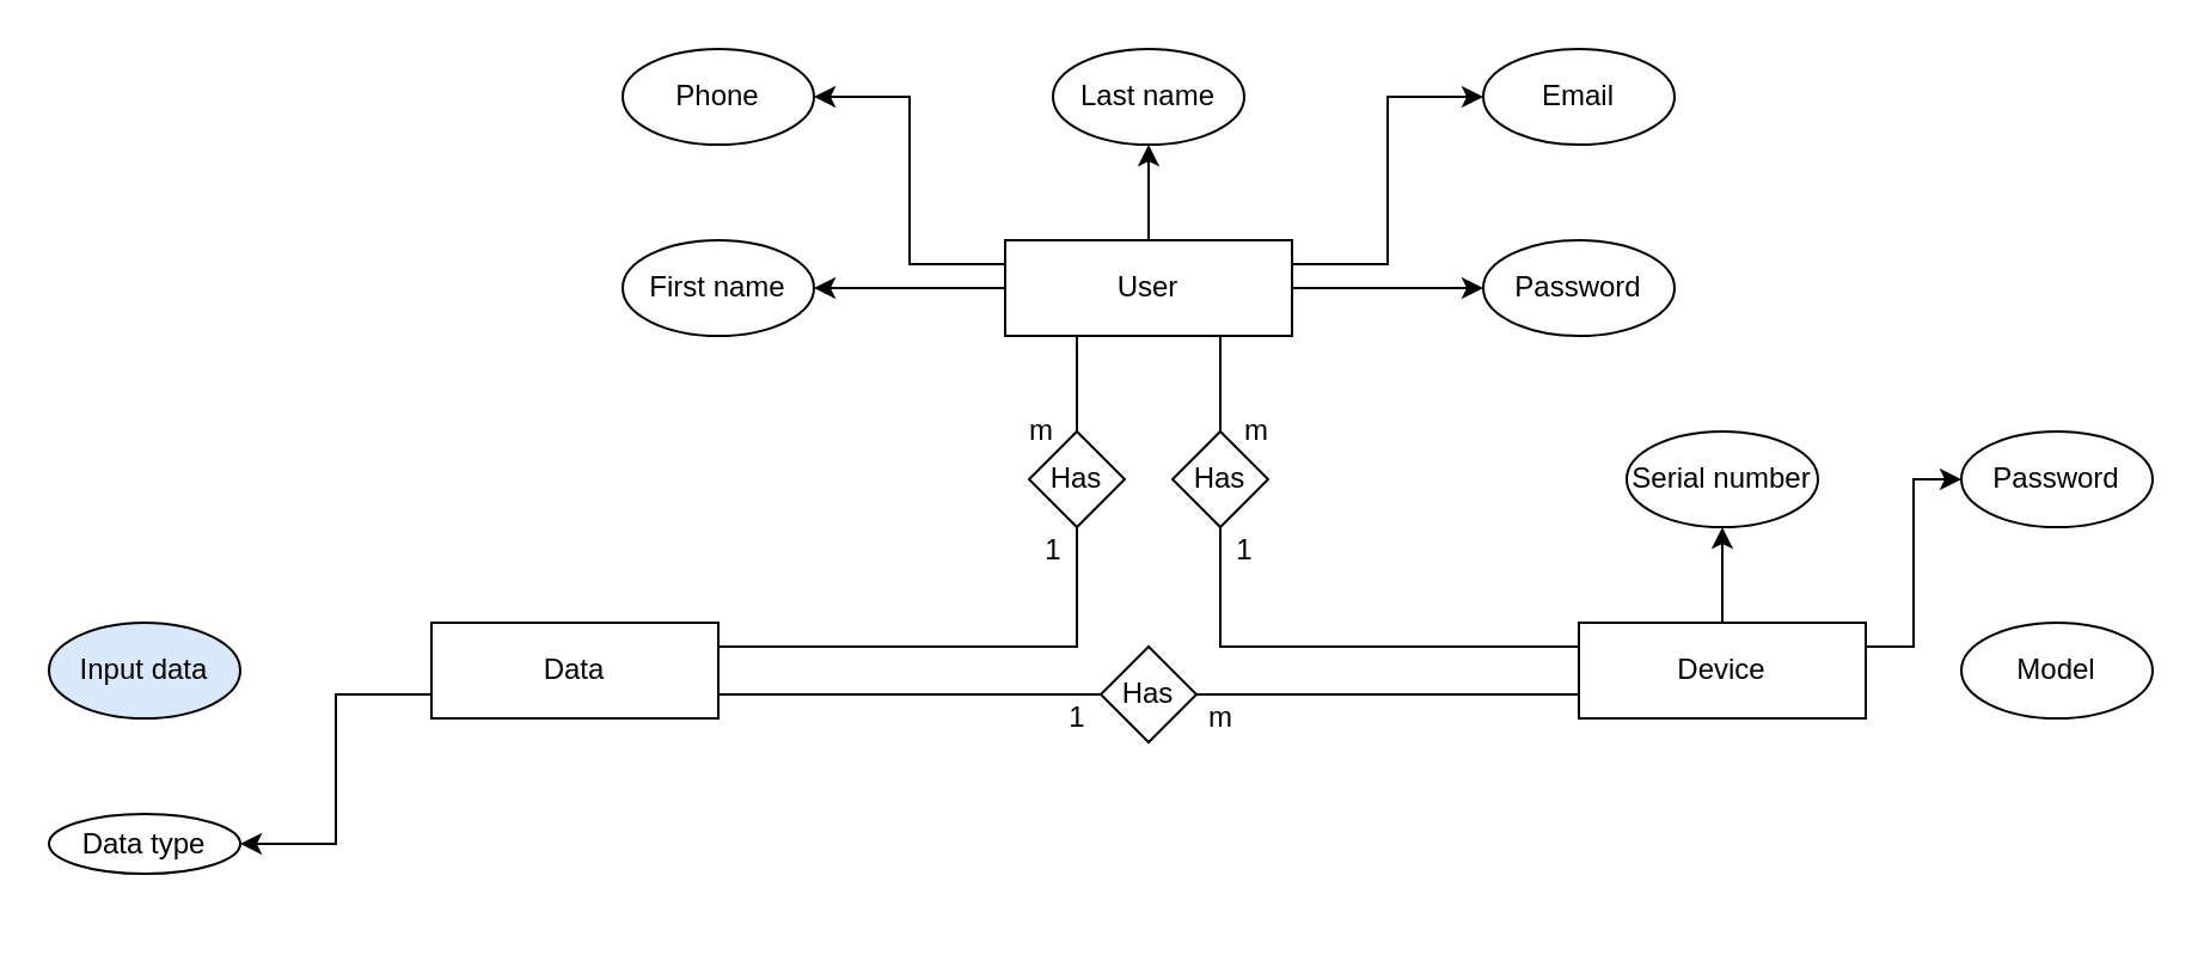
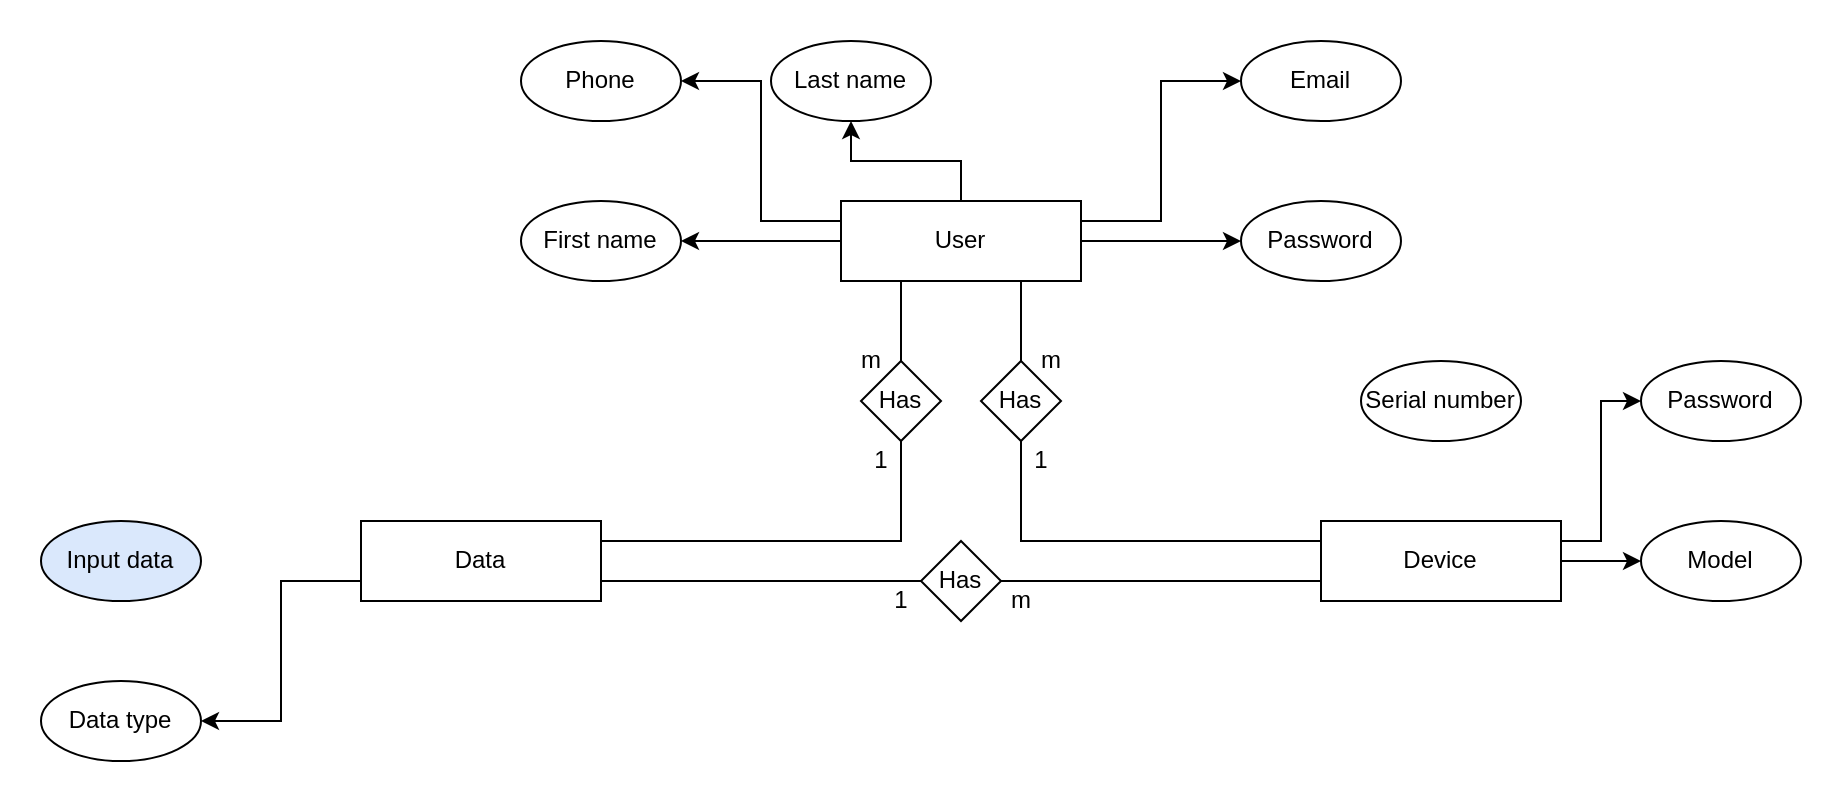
  <mxCell id="0" />
  <mxCell id="1" parent="0" />
  <mxCell id="2" style="edgeStyle=orthogonalEdgeStyle;rounded=0;orthogonalLoop=1;jettySize=auto;html=1;exitX=0;exitY=0.5;exitDx=0;exitDy=0;" edge="1" parent="1" source="9" target="11"><mxGeometry relative="1" as="geometry" /></mxCell>
  <mxCell id="3" style="edgeStyle=orthogonalEdgeStyle;rounded=0;orthogonalLoop=1;jettySize=auto;html=1;exitX=0;exitY=0.25;exitDx=0;exitDy=0;entryX=1;entryY=0.5;entryDx=0;entryDy=0;" edge="1" parent="1" source="9" target="10"><mxGeometry relative="1" as="geometry" /></mxCell>
  <mxCell id="4" style="edgeStyle=orthogonalEdgeStyle;rounded=0;orthogonalLoop=1;jettySize=auto;html=1;exitX=0.5;exitY=0;exitDx=0;exitDy=0;entryX=0.5;entryY=1;entryDx=0;entryDy=0;" edge="1" parent="1" source="9" target="12"><mxGeometry relative="1" as="geometry" /></mxCell>
  <mxCell id="5" style="edgeStyle=orthogonalEdgeStyle;rounded=0;orthogonalLoop=1;jettySize=auto;html=1;exitX=1;exitY=0.25;exitDx=0;exitDy=0;entryX=0;entryY=0.5;entryDx=0;entryDy=0;" edge="1" parent="1" source="9" target="13"><mxGeometry relative="1" as="geometry" /></mxCell>
  <mxCell id="6" style="edgeStyle=orthogonalEdgeStyle;rounded=0;orthogonalLoop=1;jettySize=auto;html=1;exitX=1;exitY=0.5;exitDx=0;exitDy=0;entryX=0;entryY=0.5;entryDx=0;entryDy=0;" edge="1" parent="1" source="9" target="14"><mxGeometry relative="1" as="geometry" /></mxCell>
  <mxCell id="7" style="edgeStyle=orthogonalEdgeStyle;rounded=0;orthogonalLoop=1;jettySize=auto;html=1;exitX=0.75;exitY=1;exitDx=0;exitDy=0;endArrow=none;endFill=0;" edge="1" parent="1" source="9" target="16"><mxGeometry relative="1" as="geometry" /></mxCell>
  <mxCell id="8" style="edgeStyle=orthogonalEdgeStyle;rounded=0;orthogonalLoop=1;jettySize=auto;html=1;exitX=0.25;exitY=1;exitDx=0;exitDy=0;entryX=0.5;entryY=0;entryDx=0;entryDy=0;endArrow=none;endFill=0;" edge="1" parent="1" source="9" target="33"><mxGeometry relative="1" as="geometry" /></mxCell>
  <mxCell id="9" value="User" style="rounded=0;whiteSpace=wrap;html=1;" vertex="1" parent="1"><mxGeometry x="420" y="100" width="120" height="40" as="geometry" /></mxCell>
  <mxCell id="10" value="Phone" style="ellipse;whiteSpace=wrap;html=1;" vertex="1" parent="1"><mxGeometry x="260" y="20" width="80" height="40" as="geometry" /></mxCell>
  <mxCell id="11" value="First name" style="ellipse;whiteSpace=wrap;html=1;" vertex="1" parent="1"><mxGeometry x="260" y="100" width="80" height="40" as="geometry" /></mxCell>
- <mxCell id="12" value="Last name" style="ellipse;whiteSpace=wrap;html=1;" vertex="1" parent="1"><mxGeometry x="440" y="20" width="80" height="40" as="geometry" /></mxCell>
+ <mxCell id="12" value="Last name" style="ellipse;whiteSpace=wrap;html=1;" vertex="1" parent="1"><mxGeometry x="385" y="20" width="80" height="40" as="geometry" /></mxCell>
  <mxCell id="13" value="Email" style="ellipse;whiteSpace=wrap;html=1;" vertex="1" parent="1"><mxGeometry x="620" y="20" width="80" height="40" as="geometry" /></mxCell>
  <mxCell id="14" value="Password" style="ellipse;whiteSpace=wrap;html=1;" vertex="1" parent="1"><mxGeometry x="620" y="100" width="80" height="40" as="geometry" /></mxCell>
  <mxCell id="15" style="edgeStyle=orthogonalEdgeStyle;rounded=0;orthogonalLoop=1;jettySize=auto;html=1;exitX=0.5;exitY=1;exitDx=0;exitDy=0;entryX=0;entryY=0.25;entryDx=0;entryDy=0;endArrow=none;endFill=0;" edge="1" parent="1" source="16" target="21"><mxGeometry relative="1" as="geometry" /></mxCell>
  <mxCell id="16" value="Has" style="rhombus;whiteSpace=wrap;html=1;" vertex="1" parent="1"><mxGeometry x="490" y="180" width="40" height="40" as="geometry" /></mxCell>
- <mxCell id="17" style="edgeStyle=orthogonalEdgeStyle;rounded=0;orthogonalLoop=1;jettySize=auto;html=1;exitX=0.5;exitY=0;exitDx=0;exitDy=0;entryX=0.5;entryY=1;entryDx=0;entryDy=0;" edge="1" parent="1" source="21" target="22"><mxGeometry relative="1" as="geometry" /></mxCell>
  <mxCell id="18" style="edgeStyle=orthogonalEdgeStyle;rounded=0;orthogonalLoop=1;jettySize=auto;html=1;exitX=1;exitY=0.25;exitDx=0;exitDy=0;entryX=0;entryY=0.5;entryDx=0;entryDy=0;" edge="1" parent="1" source="21" target="23"><mxGeometry relative="1" as="geometry" /></mxCell>
+ <mxCell id="19" style="edgeStyle=orthogonalEdgeStyle;rounded=0;orthogonalLoop=1;jettySize=auto;html=1;exitX=1;exitY=0.5;exitDx=0;exitDy=0;entryX=0;entryY=0.5;entryDx=0;entryDy=0;" edge="1" parent="1" source="21" target="24"><mxGeometry relative="1" as="geometry" /></mxCell>
  <mxCell id="20" style="edgeStyle=orthogonalEdgeStyle;rounded=0;orthogonalLoop=1;jettySize=auto;html=1;exitX=0;exitY=0.75;exitDx=0;exitDy=0;endArrow=none;endFill=0;" edge="1" parent="1" source="21" target="34"><mxGeometry relative="1" as="geometry" /></mxCell>
  <mxCell id="21" value="Device" style="rounded=0;whiteSpace=wrap;html=1;" vertex="1" parent="1"><mxGeometry x="660" y="260" width="120" height="40" as="geometry" /></mxCell>
  <mxCell id="22" value="Serial number" style="ellipse;whiteSpace=wrap;html=1;" vertex="1" parent="1"><mxGeometry x="680" y="180" width="80" height="40" as="geometry" /></mxCell>
  <mxCell id="23" value="Password" style="ellipse;whiteSpace=wrap;html=1;" vertex="1" parent="1"><mxGeometry x="820" y="180" width="80" height="40" as="geometry" /></mxCell>
  <mxCell id="24" value="Model" style="ellipse;whiteSpace=wrap;html=1;" vertex="1" parent="1"><mxGeometry x="820" y="260" width="80" height="40" as="geometry" /></mxCell>
  <mxCell id="25" value="m" style="text;html=1;align=center;verticalAlign=middle;resizable=0;points=[];autosize=1;strokeColor=none;fillColor=none;" vertex="1" parent="1"><mxGeometry x="510" y="170" width="30" height="20" as="geometry" /></mxCell>
  <mxCell id="26" value="1" style="text;html=1;align=center;verticalAlign=middle;resizable=0;points=[];autosize=1;strokeColor=none;fillColor=none;" vertex="1" parent="1"><mxGeometry x="510" y="220" width="20" height="20" as="geometry" /></mxCell>
  <mxCell id="27" style="edgeStyle=orthogonalEdgeStyle;rounded=0;orthogonalLoop=1;jettySize=auto;html=1;exitX=0;exitY=0.75;exitDx=0;exitDy=0;entryX=1;entryY=0.5;entryDx=0;entryDy=0;" edge="1" parent="1" source="29" target="31"><mxGeometry relative="1" as="geometry" /></mxCell>
  <mxCell id="28" style="edgeStyle=orthogonalEdgeStyle;rounded=0;orthogonalLoop=1;jettySize=auto;html=1;exitX=1;exitY=0.75;exitDx=0;exitDy=0;entryX=0;entryY=0.5;entryDx=0;entryDy=0;endArrow=none;endFill=0;" edge="1" parent="1" source="29" target="34"><mxGeometry relative="1" as="geometry" /></mxCell>
  <mxCell id="29" value="Data" style="rounded=0;whiteSpace=wrap;html=1;" vertex="1" parent="1"><mxGeometry x="180" y="260" width="120" height="40" as="geometry" /></mxCell>
  <mxCell id="30" value="Input data" style="ellipse;whiteSpace=wrap;html=1;fillColor=#dae8fc;" vertex="1" parent="1"><mxGeometry x="20" y="260" width="80" height="40" as="geometry" /></mxCell>
- <mxCell id="31" value="Data type" style="ellipse;whiteSpace=wrap;html=1;" vertex="1" parent="1"><mxGeometry x="20" y="340" width="80" height="25" as="geometry" /></mxCell>
+ <mxCell id="31" value="Data type" style="ellipse;whiteSpace=wrap;html=1;" vertex="1" parent="1"><mxGeometry x="20" y="340" width="80" height="40" as="geometry" /></mxCell>
  <mxCell id="32" style="edgeStyle=orthogonalEdgeStyle;rounded=0;orthogonalLoop=1;jettySize=auto;html=1;exitX=0.5;exitY=1;exitDx=0;exitDy=0;entryX=1;entryY=0.25;entryDx=0;entryDy=0;endArrow=none;endFill=0;" edge="1" parent="1" source="33" target="29"><mxGeometry relative="1" as="geometry" /></mxCell>
  <mxCell id="33" value="Has" style="rhombus;whiteSpace=wrap;html=1;" vertex="1" parent="1"><mxGeometry x="430" y="180" width="40" height="40" as="geometry" /></mxCell>
  <mxCell id="34" value="Has" style="rhombus;whiteSpace=wrap;html=1;" vertex="1" parent="1"><mxGeometry x="460" y="270" width="40" height="40" as="geometry" /></mxCell>
  <mxCell id="35" value="1" style="text;html=1;align=center;verticalAlign=middle;resizable=0;points=[];autosize=1;strokeColor=none;fillColor=none;" vertex="1" parent="1"><mxGeometry x="430" y="220" width="20" height="20" as="geometry" /></mxCell>
  <mxCell id="36" value="1" style="text;html=1;align=center;verticalAlign=middle;resizable=0;points=[];autosize=1;strokeColor=none;fillColor=none;" vertex="1" parent="1"><mxGeometry x="440" y="290" width="20" height="20" as="geometry" /></mxCell>
  <mxCell id="37" value="m" style="text;html=1;align=center;verticalAlign=middle;resizable=0;points=[];autosize=1;strokeColor=none;fillColor=none;" vertex="1" parent="1"><mxGeometry x="420" y="170" width="30" height="20" as="geometry" /></mxCell>
  <mxCell id="38" value="m" style="text;html=1;align=center;verticalAlign=middle;resizable=0;points=[];autosize=1;strokeColor=none;fillColor=none;" vertex="1" parent="1"><mxGeometry x="495" y="290" width="30" height="20" as="geometry" /></mxCell>
